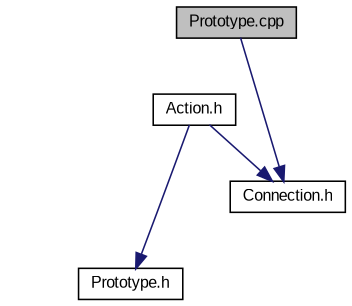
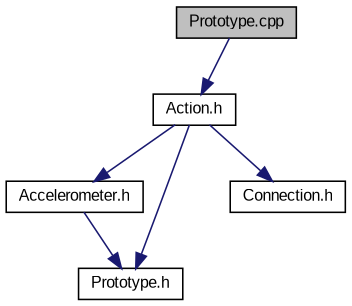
  digraph {
    fontname="Liberation Sans"
    node [color=black fillcolor=white fontname="Liberation Sans" fontsize=10 shape=record style=filled]
    edge [color=midnightblue fontname="Liberation Sans" fontsize=10 labelfontname=Helvetica labelfontsize=10 style=solid]
    n1 [fillcolor=grey75 fontcolor=black height=0.2 label="Prototype.cpp" width=0.4]
    n2 [height=0.2 label="Action.h" width=0.4]
+   n3 [height=0.2 label="Accelerometer.h" width=0.4]
    n4 [height=0.2 label="Connection.h" width=0.4]
    n5 [height=0.2 label="Prototype.h" width=0.4]
-   n1 -> n4
+   n1 -> n2
+   n2 -> n3
    n2 -> n4
    n2 -> n5
+   n3 -> n5
  }
